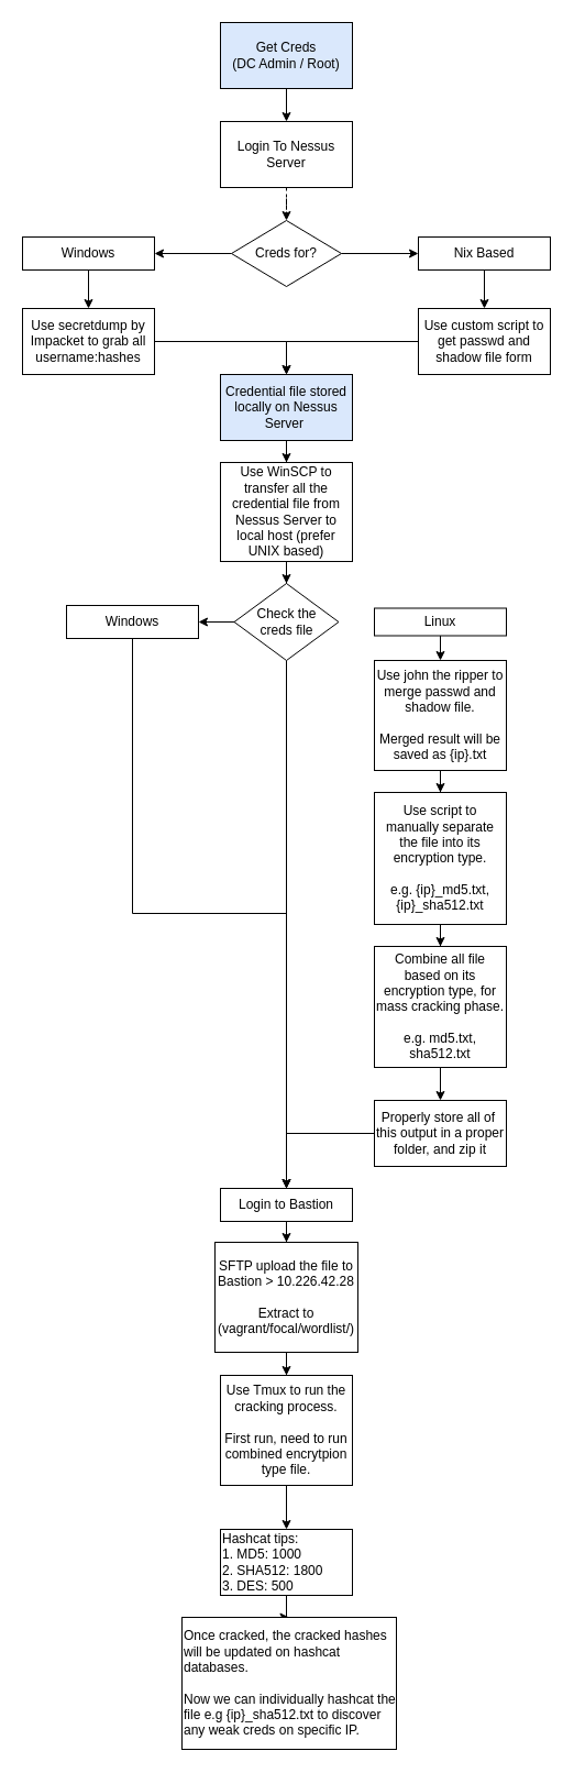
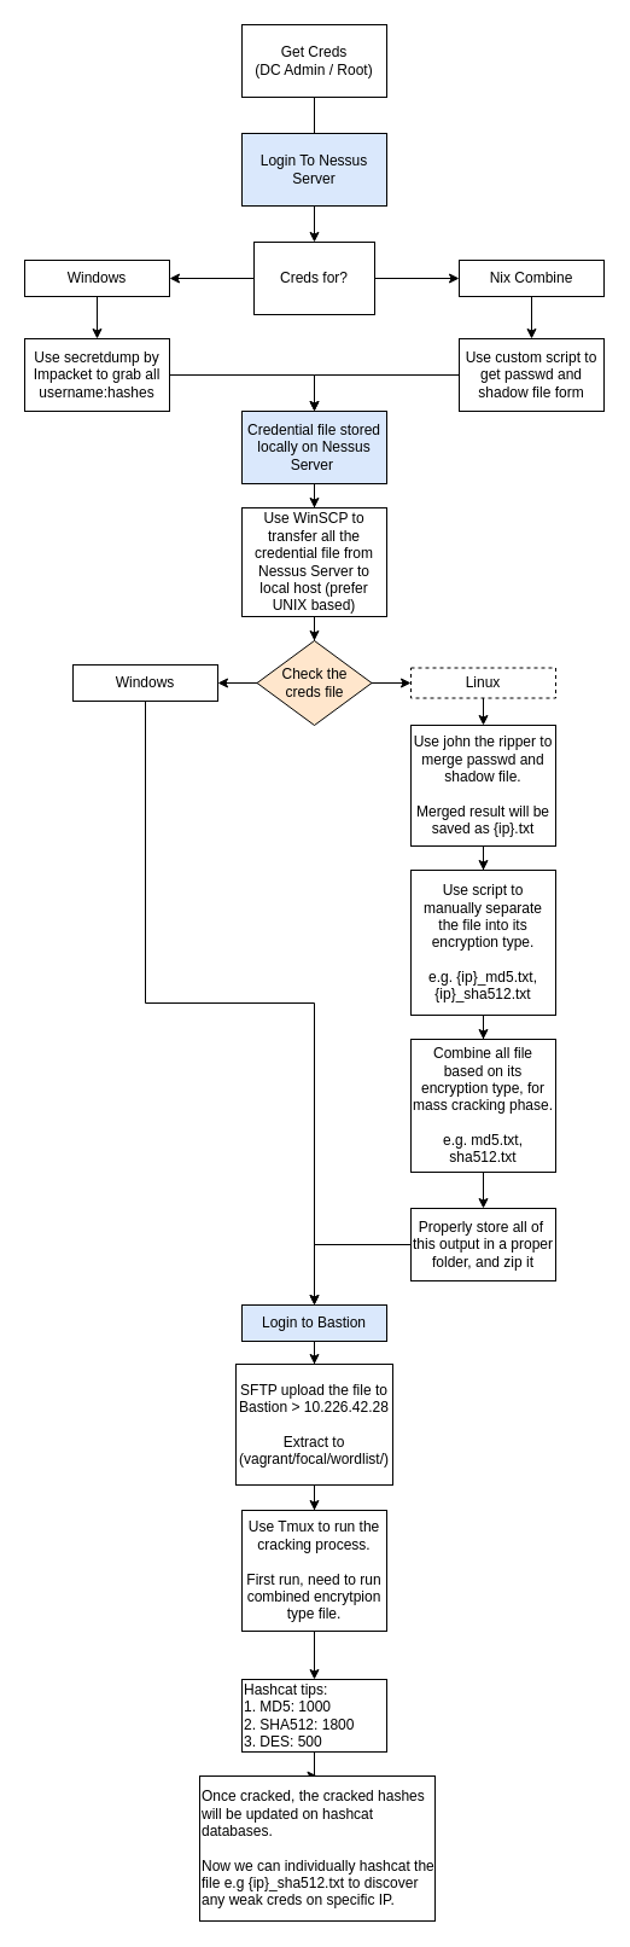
  <mxCell id="0" />
  <mxCell id="1" parent="0" />
- <mxCell id="2" value="" style="edgeStyle=orthogonalEdgeStyle;rounded=0;orthogonalLoop=1;jettySize=auto;html=1;" edge="1" parent="1" source="3" target="5"><mxGeometry relative="1" as="geometry" /></mxCell>
- <mxCell id="3" value="Get Creds&lt;br&gt;(DC Admin / Root)" style="rounded=0;whiteSpace=wrap;html=1;fillColor=#dae8fc;" vertex="1" parent="1"><mxGeometry x="200" y="20" width="120" height="60" as="geometry" /></mxCell>
- <mxCell id="4" value="" style="edgeStyle=orthogonalEdgeStyle;rounded=0;orthogonalLoop=1;jettySize=auto;html=1;dashed=1;" edge="1" parent="1" source="5" target="8"><mxGeometry relative="1" as="geometry" /></mxCell>
- <mxCell id="5" value="Login To Nessus Server" style="whiteSpace=wrap;html=1;rounded=0;" vertex="1" parent="1"><mxGeometry x="200" y="110" width="120" height="60" as="geometry" /></mxCell>
+ <mxCell id="2" value="" style="edgeStyle=orthogonalEdgeStyle;rounded=0;orthogonalLoop=1;jettySize=auto;html=1;endArrow=none;" edge="1" parent="1" source="3" target="5"><mxGeometry relative="1" as="geometry" /></mxCell>
+ <mxCell id="3" value="Get Creds&lt;br&gt;(DC Admin / Root)" style="rounded=0;whiteSpace=wrap;html=1;" vertex="1" parent="1"><mxGeometry x="200" y="20" width="120" height="60" as="geometry" /></mxCell>
+ <mxCell id="4" value="" style="edgeStyle=orthogonalEdgeStyle;rounded=0;orthogonalLoop=1;jettySize=auto;html=1;" edge="1" parent="1" source="5" target="8"><mxGeometry relative="1" as="geometry" /></mxCell>
+ <mxCell id="5" value="Login To Nessus Server" style="whiteSpace=wrap;html=1;rounded=0;fillColor=#dae8fc;" vertex="1" parent="1"><mxGeometry x="200" y="110" width="120" height="60" as="geometry" /></mxCell>
  <mxCell id="6" value="" style="edgeStyle=orthogonalEdgeStyle;rounded=0;orthogonalLoop=1;jettySize=auto;html=1;" edge="1" parent="1" source="8" target="10"><mxGeometry relative="1" as="geometry" /></mxCell>
  <mxCell id="7" value="" style="edgeStyle=orthogonalEdgeStyle;rounded=0;orthogonalLoop=1;jettySize=auto;html=1;" edge="1" parent="1" source="8" target="12"><mxGeometry relative="1" as="geometry" /></mxCell>
- <mxCell id="8" value="Creds for?" style="rhombus;whiteSpace=wrap;html=1;rounded=0;" vertex="1" parent="1"><mxGeometry x="210" y="200" width="100" height="60" as="geometry" /></mxCell>
+ <mxCell id="8" value="Creds for?" style="whiteSpace=wrap;html=1;rounded=0;" vertex="1" parent="1"><mxGeometry x="210" y="200" width="100" height="60" as="geometry" /></mxCell>
  <mxCell id="9" value="" style="edgeStyle=orthogonalEdgeStyle;rounded=0;orthogonalLoop=1;jettySize=auto;html=1;" edge="1" parent="1" source="10" target="14"><mxGeometry relative="1" as="geometry" /></mxCell>
  <mxCell id="10" value="Windows" style="whiteSpace=wrap;html=1;rounded=0;" vertex="1" parent="1"><mxGeometry x="20" y="215" width="120" height="30" as="geometry" /></mxCell>
  <mxCell id="11" value="" style="edgeStyle=orthogonalEdgeStyle;rounded=0;orthogonalLoop=1;jettySize=auto;html=1;" edge="1" parent="1" source="12" target="16"><mxGeometry relative="1" as="geometry" /></mxCell>
- <mxCell id="12" value="Nix Based" style="whiteSpace=wrap;html=1;rounded=0;" vertex="1" parent="1"><mxGeometry x="380" y="215" width="120" height="30" as="geometry" /></mxCell>
+ <mxCell id="12" value="Nix Combine" style="whiteSpace=wrap;html=1;rounded=0;" vertex="1" parent="1"><mxGeometry x="380" y="215" width="120" height="30" as="geometry" /></mxCell>
  <mxCell id="13" style="edgeStyle=orthogonalEdgeStyle;rounded=0;orthogonalLoop=1;jettySize=auto;html=1;exitX=1;exitY=0.5;exitDx=0;exitDy=0;entryX=0.5;entryY=0;entryDx=0;entryDy=0;" edge="1" parent="1" source="14" target="18"><mxGeometry relative="1" as="geometry" /></mxCell>
  <mxCell id="14" value="Use secretdump by Impacket to grab all username:hashes" style="whiteSpace=wrap;html=1;rounded=0;" vertex="1" parent="1"><mxGeometry x="20" y="280" width="120" height="60" as="geometry" /></mxCell>
  <mxCell id="15" value="" style="edgeStyle=orthogonalEdgeStyle;rounded=0;orthogonalLoop=1;jettySize=auto;html=1;entryX=0.5;entryY=0;entryDx=0;entryDy=0;" edge="1" parent="1" source="16" target="18"><mxGeometry relative="1" as="geometry" /></mxCell>
  <mxCell id="16" value="Use custom script to get passwd and shadow file form" style="whiteSpace=wrap;html=1;rounded=0;" vertex="1" parent="1"><mxGeometry x="380" y="280" width="120" height="60" as="geometry" /></mxCell>
  <mxCell id="17" value="" style="edgeStyle=orthogonalEdgeStyle;rounded=0;orthogonalLoop=1;jettySize=auto;html=1;" edge="1" parent="1" source="18" target="20"><mxGeometry relative="1" as="geometry" /></mxCell>
  <mxCell id="18" value="Credential file stored locally on Nessus Server&amp;nbsp;" style="whiteSpace=wrap;html=1;rounded=0;fillColor=#dae8fc;" vertex="1" parent="1"><mxGeometry x="200" y="340" width="120" height="60" as="geometry" /></mxCell>
  <mxCell id="19" value="" style="edgeStyle=orthogonalEdgeStyle;rounded=0;orthogonalLoop=1;jettySize=auto;html=1;" edge="1" parent="1" source="20" target="23"><mxGeometry relative="1" as="geometry" /></mxCell>
  <mxCell id="20" value="Use WinSCP to transfer all the credential file from Nessus Server to local host (prefer UNIX based)" style="whiteSpace=wrap;html=1;rounded=0;" vertex="1" parent="1"><mxGeometry x="200" y="420" width="120" height="90" as="geometry" /></mxCell>
  <mxCell id="21" value="" style="edgeStyle=orthogonalEdgeStyle;rounded=0;orthogonalLoop=1;jettySize=auto;html=1;" edge="1" parent="1" source="23" target="25"><mxGeometry relative="1" as="geometry" /></mxCell>
- <mxCell id="22" value="" style="edgeStyle=orthogonalEdgeStyle;rounded=0;orthogonalLoop=1;jettySize=auto;html=1;" edge="1" parent="1" source="23" target="37"><mxGeometry relative="1" as="geometry" /></mxCell>
- <mxCell id="23" value="Check the&lt;br&gt;creds file" style="rhombus;whiteSpace=wrap;html=1;rounded=0;" vertex="1" parent="1"><mxGeometry x="212.5" y="530" width="95" height="70" as="geometry" /></mxCell>
+ <mxCell id="22" value="" style="edgeStyle=orthogonalEdgeStyle;rounded=0;orthogonalLoop=1;jettySize=auto;html=1;" edge="1" parent="1" source="23" target="27"><mxGeometry relative="1" as="geometry" /></mxCell>
+ <mxCell id="23" value="Check the&lt;br&gt;creds file" style="rhombus;whiteSpace=wrap;html=1;rounded=0;fillColor=#ffe6cc;" vertex="1" parent="1"><mxGeometry x="212.5" y="530" width="95" height="70" as="geometry" /></mxCell>
  <mxCell id="24" style="edgeStyle=orthogonalEdgeStyle;rounded=0;orthogonalLoop=1;jettySize=auto;html=1;exitX=0.5;exitY=1;exitDx=0;exitDy=0;entryX=0.5;entryY=0;entryDx=0;entryDy=0;" edge="1" parent="1" source="25" target="37"><mxGeometry relative="1" as="geometry" /></mxCell>
  <mxCell id="25" value="Windows" style="whiteSpace=wrap;html=1;rounded=0;" vertex="1" parent="1"><mxGeometry x="60" y="550" width="120" height="30" as="geometry" /></mxCell>
  <mxCell id="26" value="" style="edgeStyle=orthogonalEdgeStyle;rounded=0;orthogonalLoop=1;jettySize=auto;html=1;" edge="1" parent="1" source="27" target="29"><mxGeometry relative="1" as="geometry" /></mxCell>
- <mxCell id="27" value="Linux" style="whiteSpace=wrap;html=1;rounded=0;" vertex="1" parent="1"><mxGeometry x="340" y="552.5" width="120" height="25" as="geometry" /></mxCell>
+ <mxCell id="27" value="Linux" style="whiteSpace=wrap;html=1;rounded=0;dashed=1;" vertex="1" parent="1"><mxGeometry x="340" y="552.5" width="120" height="25" as="geometry" /></mxCell>
  <mxCell id="28" value="" style="edgeStyle=orthogonalEdgeStyle;rounded=0;orthogonalLoop=1;jettySize=auto;html=1;" edge="1" parent="1" source="29" target="31"><mxGeometry relative="1" as="geometry" /></mxCell>
  <mxCell id="29" value="Use john the ripper to merge passwd and shadow file.&lt;br&gt;&lt;br&gt;Merged result will be saved as {ip}.txt" style="whiteSpace=wrap;html=1;rounded=0;" vertex="1" parent="1"><mxGeometry x="340" y="600" width="120" height="100" as="geometry" /></mxCell>
  <mxCell id="30" value="" style="edgeStyle=orthogonalEdgeStyle;rounded=0;orthogonalLoop=1;jettySize=auto;html=1;" edge="1" parent="1" source="31" target="33"><mxGeometry relative="1" as="geometry" /></mxCell>
  <mxCell id="31" value="Use script to manually separate the file into its encryption type.&lt;br&gt;&lt;br&gt;e.g. {ip}_md5.txt, {ip}_sha512.txt" style="whiteSpace=wrap;html=1;rounded=0;" vertex="1" parent="1"><mxGeometry x="340" y="720" width="120" height="120" as="geometry" /></mxCell>
  <mxCell id="32" value="" style="edgeStyle=orthogonalEdgeStyle;rounded=0;orthogonalLoop=1;jettySize=auto;html=1;" edge="1" parent="1" source="33" target="35"><mxGeometry relative="1" as="geometry" /></mxCell>
  <mxCell id="33" value="Combine all file based on its encryption type, for mass cracking phase.&lt;br&gt;&lt;br&gt;e.g. md5.txt, sha512.txt" style="whiteSpace=wrap;html=1;rounded=0;" vertex="1" parent="1"><mxGeometry x="340" y="860" width="120" height="110" as="geometry" /></mxCell>
  <mxCell id="34" value="" style="edgeStyle=orthogonalEdgeStyle;rounded=0;orthogonalLoop=1;jettySize=auto;html=1;" edge="1" parent="1" source="35" target="37"><mxGeometry relative="1" as="geometry" /></mxCell>
  <mxCell id="35" value="Properly store all of&amp;nbsp; this output in a proper folder, and zip it" style="whiteSpace=wrap;html=1;rounded=0;" vertex="1" parent="1"><mxGeometry x="340" y="1000" width="120" height="60" as="geometry" /></mxCell>
  <mxCell id="36" value="" style="edgeStyle=orthogonalEdgeStyle;rounded=0;orthogonalLoop=1;jettySize=auto;html=1;" edge="1" parent="1" source="37" target="39"><mxGeometry relative="1" as="geometry" /></mxCell>
- <mxCell id="37" value="Login to Bastion" style="whiteSpace=wrap;html=1;rounded=0;" vertex="1" parent="1"><mxGeometry x="200" y="1080" width="120" height="30" as="geometry" /></mxCell>
+ <mxCell id="37" value="Login to Bastion" style="whiteSpace=wrap;html=1;rounded=0;fillColor=#dae8fc;" vertex="1" parent="1"><mxGeometry x="200" y="1080" width="120" height="30" as="geometry" /></mxCell>
  <mxCell id="38" value="" style="edgeStyle=orthogonalEdgeStyle;rounded=0;orthogonalLoop=1;jettySize=auto;html=1;" edge="1" parent="1" source="39" target="41"><mxGeometry relative="1" as="geometry" /></mxCell>
  <mxCell id="39" value="SFTP upload the file to Bastion &amp;gt; 10.226.42.28&lt;br&gt;&lt;br&gt;Extract to (vagrant/focal/wordlist/)" style="whiteSpace=wrap;html=1;rounded=0;" vertex="1" parent="1"><mxGeometry x="195" y="1129" width="130" height="100" as="geometry" /></mxCell>
  <mxCell id="40" value="" style="edgeStyle=orthogonalEdgeStyle;rounded=0;orthogonalLoop=1;jettySize=auto;html=1;" edge="1" parent="1" source="41" target="43"><mxGeometry relative="1" as="geometry" /></mxCell>
  <mxCell id="41" value="Use Tmux to run the cracking process.&lt;br&gt;&lt;br&gt;First run, need to run combined encrytpion type file." style="whiteSpace=wrap;html=1;rounded=0;" vertex="1" parent="1"><mxGeometry x="200" y="1250" width="120" height="100" as="geometry" /></mxCell>
  <mxCell id="42" value="" style="edgeStyle=orthogonalEdgeStyle;rounded=0;orthogonalLoop=1;jettySize=auto;html=1;" edge="1" parent="1" source="43" target="44"><mxGeometry relative="1" as="geometry" /></mxCell>
  <mxCell id="43" value="Hashcat tips:&lt;br&gt;1. MD5: 1000&lt;br&gt;2. SHA512: 1800&lt;br&gt;3. DES: 500" style="whiteSpace=wrap;html=1;rounded=0;align=left;" vertex="1" parent="1"><mxGeometry x="200" y="1390" width="120" height="60" as="geometry" /></mxCell>
  <mxCell id="44" value="Once cracked, the cracked hashes will be updated on hashcat databases.&lt;br&gt;&lt;br&gt;Now we can individually hashcat the file e.g {ip}_sha512.txt to discover any weak creds on specific IP.&amp;nbsp;" style="whiteSpace=wrap;html=1;rounded=0;align=left;" vertex="1" parent="1"><mxGeometry x="165" y="1470" width="195" height="120" as="geometry" /></mxCell>
